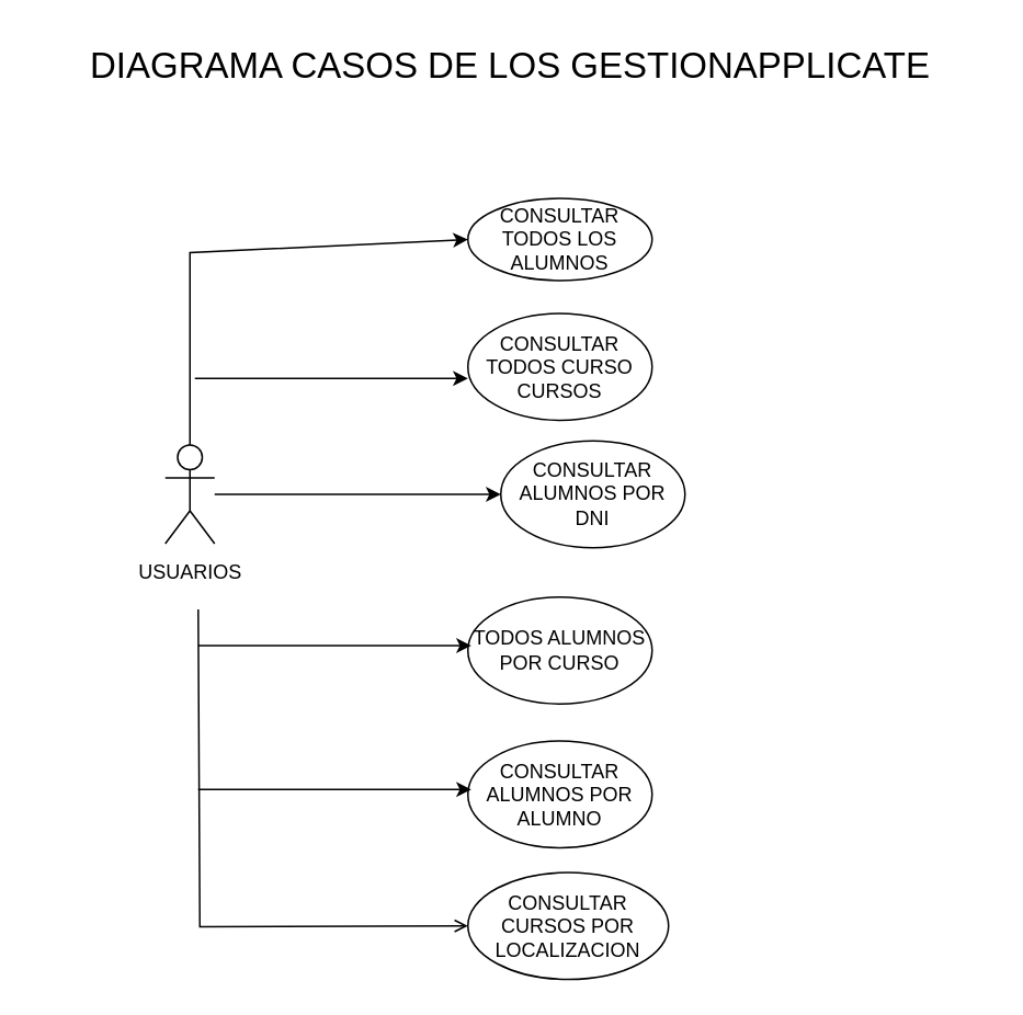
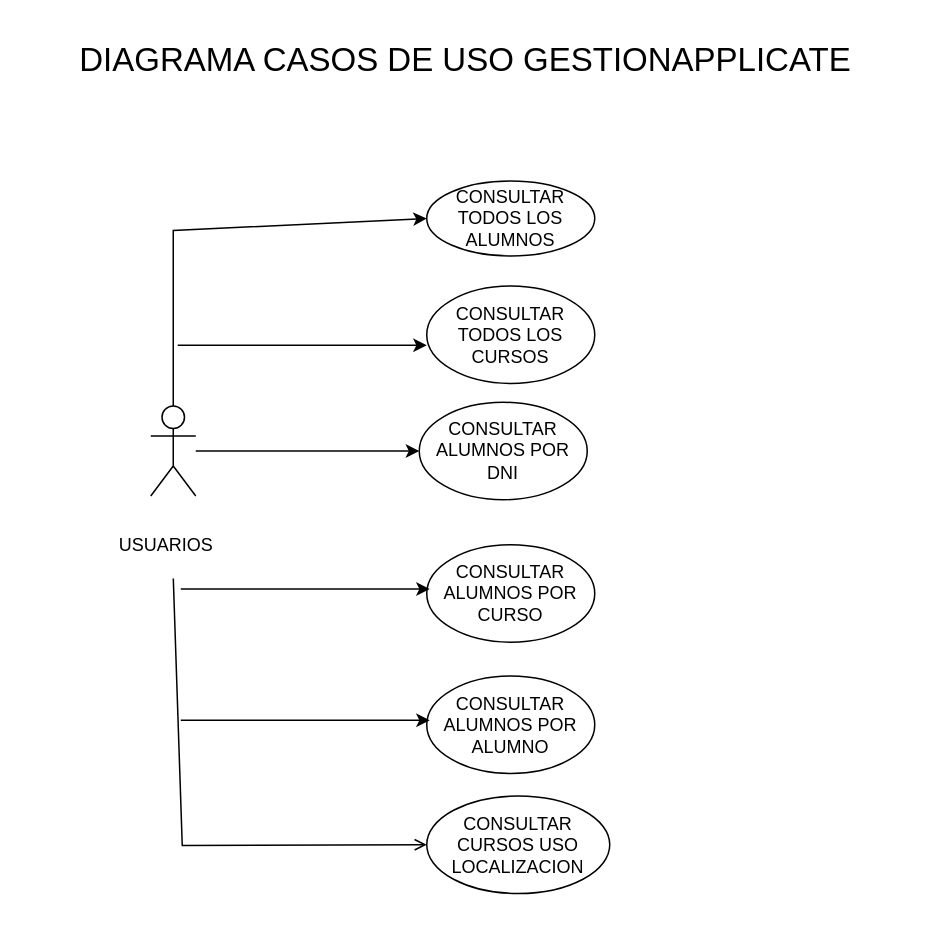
  <mxCell id="0" />
  <mxCell id="1" parent="0" />
- <mxCell id="2" value="&lt;font style=&quot;font-size: 22px;&quot;&gt;DIAGRAMA CASOS DE LOS GESTIONAPPLICATE&lt;/font&gt;&lt;div style=&quot;font-size: 22px;&quot;&gt;&lt;br style=&quot;&quot;&gt;&lt;/div&gt;" style="text;html=1;align=center;verticalAlign=top;whiteSpace=wrap;rounded=0;fontSize=16;" parent="1" vertex="1"><mxGeometry x="20" y="20" width="580" height="30" as="geometry" /></mxCell>
+ <mxCell id="2" value="&lt;font style=&quot;font-size: 22px;&quot;&gt;DIAGRAMA CASOS DE USO GESTIONAPPLICATE&lt;/font&gt;&lt;div style=&quot;font-size: 22px;&quot;&gt;&lt;br style=&quot;&quot;&gt;&lt;/div&gt;" style="text;html=1;align=center;verticalAlign=top;whiteSpace=wrap;rounded=0;fontSize=16;" parent="1" vertex="1"><mxGeometry x="20" y="20" width="580" height="30" as="geometry" /></mxCell>
  <mxCell id="3" value="CONSULTAR TODOS LOS ALUMNOS" style="ellipse;whiteSpace=wrap;html=1;" parent="1" vertex="1"><mxGeometry x="284" y="120" width="112" height="50" as="geometry" /></mxCell>
- <mxCell id="4" value="CONSULTAR TODOS CURSO CURSOS" style="ellipse;whiteSpace=wrap;html=1;" parent="1" vertex="1"><mxGeometry x="284" y="190" width="112" height="65" as="geometry" /></mxCell>
- <mxCell id="5" value="CONSULTAR ALUMNOS POR DNI" style="ellipse;whiteSpace=wrap;html=1;" parent="1" vertex="1"><mxGeometry x="304" y="267.5" width="112" height="65" as="geometry" /></mxCell>
- <mxCell id="6" value="TODOS ALUMNOS POR CURSO" style="ellipse;whiteSpace=wrap;html=1;" parent="1" vertex="1"><mxGeometry x="284" y="362.5" width="112" height="65" as="geometry" /></mxCell>
- <mxCell id="7" value="CONSULTAR CURSOS POR LOCALIZACION" style="ellipse;whiteSpace=wrap;html=1;" parent="1" vertex="1"><mxGeometry x="284" y="530" width="122" height="65" as="geometry" /></mxCell>
+ <mxCell id="4" value="CONSULTAR TODOS LOS CURSOS" style="ellipse;whiteSpace=wrap;html=1;" parent="1" vertex="1"><mxGeometry x="284" y="190" width="112" height="65" as="geometry" /></mxCell>
+ <mxCell id="5" value="CONSULTAR ALUMNOS POR DNI" style="ellipse;whiteSpace=wrap;html=1;" parent="1" vertex="1"><mxGeometry x="279" y="267.5" width="112" height="65" as="geometry" /></mxCell>
+ <mxCell id="6" value="CONSULTAR ALUMNOS POR CURSO" style="ellipse;whiteSpace=wrap;html=1;" parent="1" vertex="1"><mxGeometry x="284" y="362.5" width="112" height="65" as="geometry" /></mxCell>
+ <mxCell id="7" value="CONSULTAR CURSOS USO LOCALIZACION" style="ellipse;whiteSpace=wrap;html=1;" parent="1" vertex="1"><mxGeometry x="284" y="530" width="122" height="65" as="geometry" /></mxCell>
  <mxCell id="8" style="edgeStyle=orthogonalEdgeStyle;rounded=0;orthogonalLoop=1;jettySize=auto;html=1;" parent="1" edge="1"><mxGeometry relative="1" as="geometry"><mxPoint x="284" y="229.5" as="targetPoint" /><mxPoint x="118" y="229.5" as="sourcePoint" /></mxGeometry></mxCell>
  <mxCell id="9" style="edgeStyle=orthogonalEdgeStyle;rounded=0;orthogonalLoop=1;jettySize=auto;html=1;entryX=0;entryY=0.5;entryDx=0;entryDy=0;" parent="1" source="11" target="5" edge="1"><mxGeometry relative="1" as="geometry"><mxPoint x="160" y="299.5" as="sourcePoint" /><mxPoint x="276" y="299.5" as="targetPoint" /></mxGeometry></mxCell>
  <mxCell id="10" style="edgeStyle=orthogonalEdgeStyle;rounded=0;orthogonalLoop=1;jettySize=auto;html=1;" parent="1" edge="1"><mxGeometry relative="1" as="geometry"><mxPoint x="286" y="392" as="targetPoint" /><mxPoint x="120" y="392" as="sourcePoint" /></mxGeometry></mxCell>
  <mxCell id="11" value="" style="shape=umlActor;verticalLabelPosition=bottom;verticalAlign=top;html=1;outlineConnect=0;" parent="1" vertex="1"><mxGeometry x="100" y="270" width="30" height="60" as="geometry" /></mxCell>
  <mxCell id="12" value="" style="endArrow=classic;html=1;rounded=0;exitX=0.5;exitY=0;exitDx=0;exitDy=0;exitPerimeter=0;entryX=0;entryY=0.5;entryDx=0;entryDy=0;" parent="1" source="11" target="3" edge="1"><mxGeometry width="50" height="50" relative="1" as="geometry"><mxPoint x="100" y="200" as="sourcePoint" /><mxPoint x="116" y="150" as="targetPoint" /><Array as="points"><mxPoint x="115" y="153" /></Array></mxGeometry></mxCell>
  <mxCell id="13" value="" style="endArrow=open;html=1;rounded=0;entryX=0;entryY=0.5;entryDx=0;entryDy=0;exitX=0.567;exitY=1.25;exitDx=0;exitDy=0;exitPerimeter=0;" parent="1" source="14" target="7" edge="1"><mxGeometry width="50" height="50" relative="1" as="geometry"><mxPoint x="120" y="450" as="sourcePoint" /><mxPoint x="451" y="440" as="targetPoint" /><Array as="points"><mxPoint x="121" y="563" /></Array></mxGeometry></mxCell>
- <mxCell id="14" value="USUARIOS" style="text;html=1;align=center;verticalAlign=middle;whiteSpace=wrap;rounded=0;" parent="1" vertex="1"><mxGeometry x="77.5" y="332.5" width="75" height="30" as="geometry" /></mxCell>
+ <mxCell id="14" value="USUARIOS" style="text;html=1;align=center;verticalAlign=middle;whiteSpace=wrap;rounded=0;" parent="1" vertex="1"><mxGeometry x="72.5" y="347.5" width="75" height="30" as="geometry" /></mxCell>
  <mxCell id="15" value="CONSULTAR ALUMNOS POR ALUMNO" style="ellipse;whiteSpace=wrap;html=1;" vertex="1" parent="1"><mxGeometry x="284" y="450" width="112" height="65" as="geometry" /></mxCell>
  <mxCell id="16" style="edgeStyle=orthogonalEdgeStyle;rounded=0;orthogonalLoop=1;jettySize=auto;html=1;" edge="1" parent="1"><mxGeometry relative="1" as="geometry"><mxPoint x="286" y="479.5" as="targetPoint" /><mxPoint x="120" y="479.5" as="sourcePoint" /></mxGeometry></mxCell>
